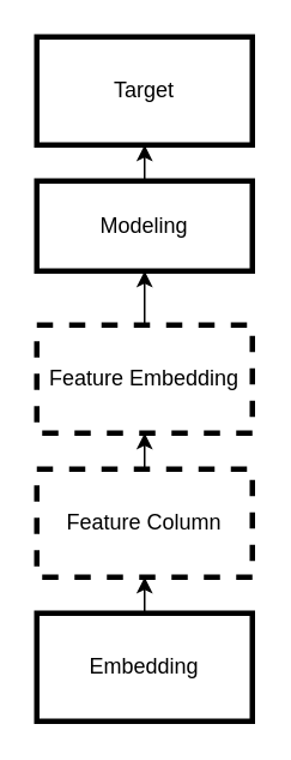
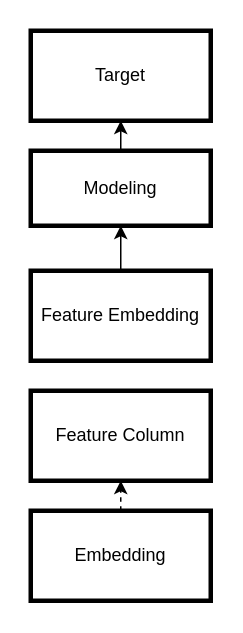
  <mxCell id="0" />
  <mxCell id="1" parent="0" />
- <mxCell id="2" style="edgeStyle=orthogonalEdgeStyle;rounded=0;orthogonalLoop=1;jettySize=auto;html=1;exitX=0.5;exitY=0;exitDx=0;exitDy=0;entryX=0.5;entryY=1;entryDx=0;entryDy=0;" edge="1" parent="1" source="3" target="5"><mxGeometry relative="1" as="geometry" /></mxCell>
+ <mxCell id="2" style="edgeStyle=orthogonalEdgeStyle;rounded=0;orthogonalLoop=1;jettySize=auto;html=1;exitX=0.5;exitY=0;exitDx=0;exitDy=0;entryX=0.5;entryY=1;entryDx=0;entryDy=0;dashed=1;" edge="1" parent="1" source="3" target="5"><mxGeometry relative="1" as="geometry" /></mxCell>
  <mxCell id="3" value="Embedding" style="rounded=0;whiteSpace=wrap;html=1;strokeWidth=3;" vertex="1" parent="1"><mxGeometry x="20" y="340" width="120" height="60" as="geometry" /></mxCell>
- <mxCell id="4" style="edgeStyle=orthogonalEdgeStyle;rounded=0;orthogonalLoop=1;jettySize=auto;html=1;exitX=0.5;exitY=0;exitDx=0;exitDy=0;entryX=0.5;entryY=1;entryDx=0;entryDy=0;" edge="1" parent="1" source="5" target="7"><mxGeometry relative="1" as="geometry" /></mxCell>
- <mxCell id="5" value="Feature Column" style="rounded=0;whiteSpace=wrap;html=1;strokeWidth=3;dashed=1;" vertex="1" parent="1"><mxGeometry x="20" y="260" width="120" height="60" as="geometry" /></mxCell>
+ <mxCell id="5" value="Feature Column" style="rounded=0;whiteSpace=wrap;html=1;strokeWidth=3;" vertex="1" parent="1"><mxGeometry x="20" y="260" width="120" height="60" as="geometry" /></mxCell>
  <mxCell id="6" style="edgeStyle=orthogonalEdgeStyle;rounded=0;orthogonalLoop=1;jettySize=auto;html=1;exitX=0.5;exitY=0;exitDx=0;exitDy=0;" edge="1" parent="1" source="7" target="9"><mxGeometry relative="1" as="geometry" /></mxCell>
- <mxCell id="7" value="Feature Embedding" style="rounded=0;whiteSpace=wrap;html=1;strokeWidth=3;dashed=1;" vertex="1" parent="1"><mxGeometry x="20" y="180" width="120" height="60" as="geometry" /></mxCell>
+ <mxCell id="7" value="Feature Embedding" style="rounded=0;whiteSpace=wrap;html=1;strokeWidth=3;" vertex="1" parent="1"><mxGeometry x="20" y="180" width="120" height="60" as="geometry" /></mxCell>
  <mxCell id="8" style="edgeStyle=orthogonalEdgeStyle;rounded=0;orthogonalLoop=1;jettySize=auto;html=1;exitX=0.5;exitY=0;exitDx=0;exitDy=0;entryX=0.5;entryY=1;entryDx=0;entryDy=0;" edge="1" parent="1" source="9" target="10"><mxGeometry relative="1" as="geometry" /></mxCell>
  <mxCell id="9" value="Modeling" style="rounded=0;whiteSpace=wrap;html=1;strokeWidth=3;" vertex="1" parent="1"><mxGeometry x="20" y="100" width="120" height="50" as="geometry" /></mxCell>
  <mxCell id="10" value="Target" style="rounded=0;whiteSpace=wrap;html=1;strokeWidth=3;" vertex="1" parent="1"><mxGeometry x="20" y="20" width="120" height="60" as="geometry" /></mxCell>
